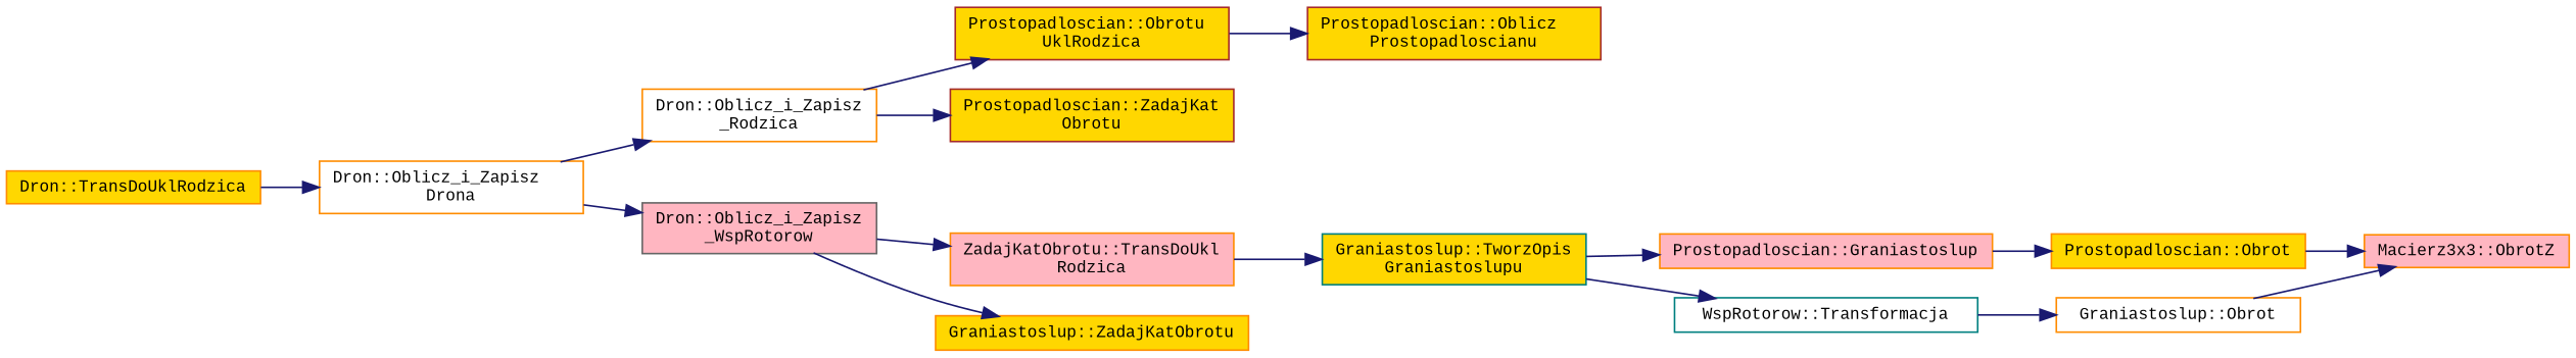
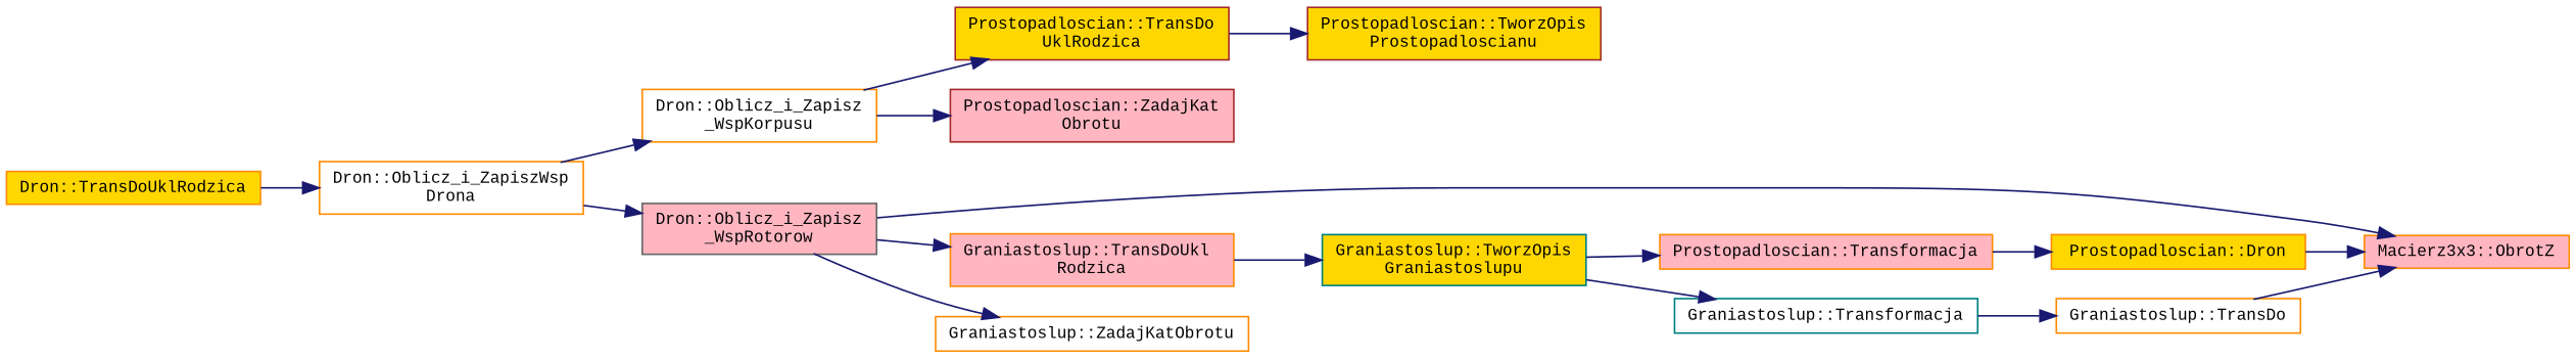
  digraph {
    fontname="Liberation Mono"
    rankdir=LR
    node [color=darkorange fillcolor=gold fontname="Liberation Mono" fontsize=10 shape=record style=filled]
    edge [color=midnightblue fontname="Liberation Mono" fontsize=10 labelfontname=FreeSans labelfontsize=10 style=solid]
    n1 [fontcolor=black height=0.2 label="Dron::TransDoUklRodzica" width=0.4]
-   n2 [fillcolor=white height=0.2 label="Dron::Oblicz_i_Zapisz\lDrona" width=0.4]
-   n3 [fillcolor=white height=0.2 label="Dron::Oblicz_i_Zapisz\l_Rodzica" width=0.4]
+   n2 [fillcolor=white height=0.2 label="Dron::Oblicz_i_ZapiszWsp\lDrona" width=0.4]
+   n3 [fillcolor=white height=0.2 label="Dron::Oblicz_i_Zapisz\l_WspKorpusu" width=0.4]
    n4 [color=gray40 fillcolor=lightpink height=0.2 label="Dron::Oblicz_i_Zapisz\l_WspRotorow" width=0.4]
-   n5 [color=brown height=0.2 label="Prostopadloscian::Obrotu\lUklRodzica" width=0.4]
-   n6 [color=brown height=0.2 label="Prostopadloscian::Oblicz\lProstopadloscianu" width=0.4]
-   n7 [color=brown height=0.2 label="Prostopadloscian::ZadajKat\lObrotu" width=0.4]
+   n5 [color=brown height=0.2 label="Prostopadloscian::TransDo\lUklRodzica" width=0.4]
+   n6 [color=brown height=0.2 label="Prostopadloscian::TworzOpis\lProstopadloscianu" width=0.4]
+   n7 [color=brown fillcolor=lightpink height=0.2 label="Prostopadloscian::ZadajKat\lObrotu" width=0.4]
    n8 [fillcolor=lightpink height=0.2 label="Macierz3x3::ObrotZ" width=0.4]
-   n9 [fillcolor=lightpink height=0.2 label="ZadajKatObrotu::TransDoUkl\lRodzica" width=0.4]
-   n10 [height=0.2 label="Graniastoslup::ZadajKatObrotu" width=0.4]
-   n11 [fillcolor=lightpink height=0.2 label="Prostopadloscian::Graniastoslup" width=0.4]
-   n12 [height=0.2 label="Prostopadloscian::Obrot" width=0.4]
+   n9 [fillcolor=lightpink height=0.2 label="Graniastoslup::TransDoUkl\lRodzica" width=0.4]
+   n10 [fillcolor=white height=0.2 label="Graniastoslup::ZadajKatObrotu" width=0.4]
+   n11 [fillcolor=lightpink height=0.2 label="Prostopadloscian::Transformacja" width=0.4]
+   n12 [height=0.2 label="Prostopadloscian::Dron" width=0.4]
    n13 [color=teal height=0.2 label="Graniastoslup::TworzOpis\lGraniastoslupu" width=0.4]
-   n14 [color=teal fillcolor=white height=0.2 label="WspRotorow::Transformacja" width=0.4]
-   n15 [fillcolor=white height=0.2 label="Graniastoslup::Obrot" width=0.4]
+   n14 [color=teal fillcolor=white height=0.2 label="Graniastoslup::Transformacja" width=0.4]
+   n15 [fillcolor=white height=0.2 label="Graniastoslup::TransDo" width=0.4]
    n1 -> n2
    n2 -> n3
    n2 -> n4
    n3 -> n5
    n3 -> n7
+   n4 -> n8
    n4 -> n9
    n4 -> n10
    n5 -> n6
    n9 -> n13
    n11 -> n12
    n12 -> n8
    n13 -> n11
    n13 -> n14
    n14 -> n15
    n15 -> n8
  }
